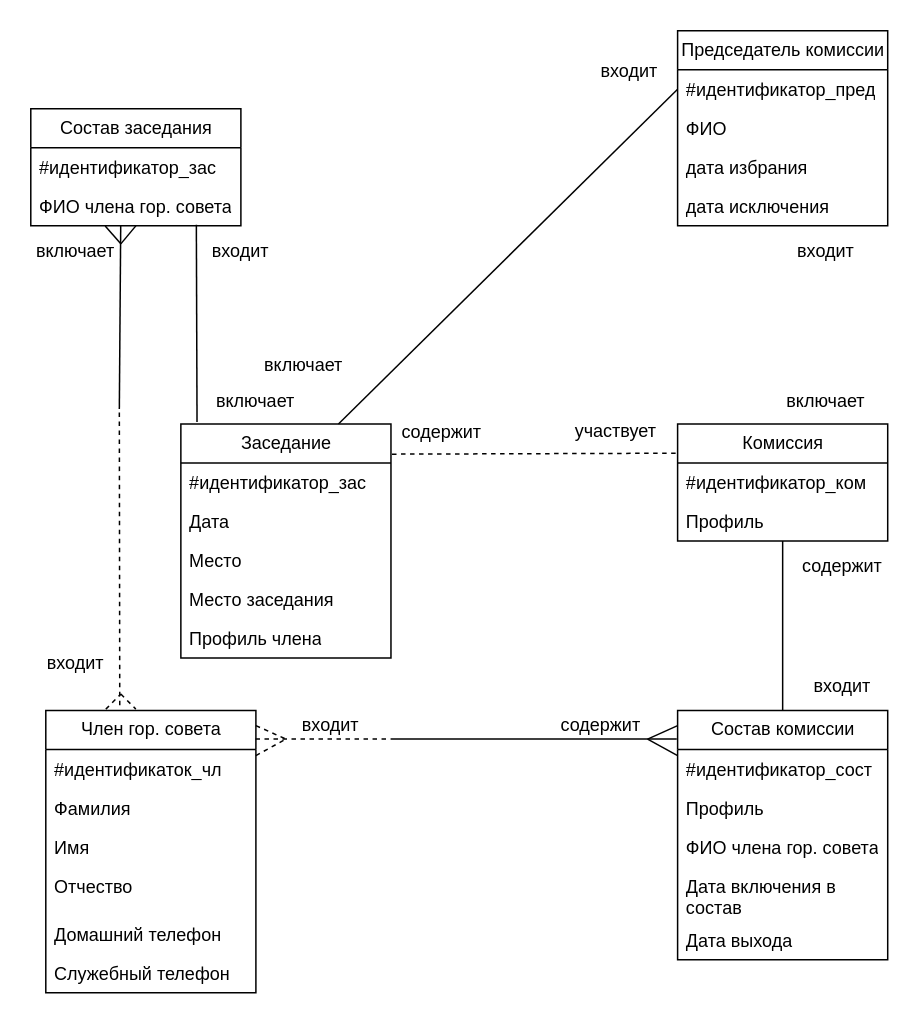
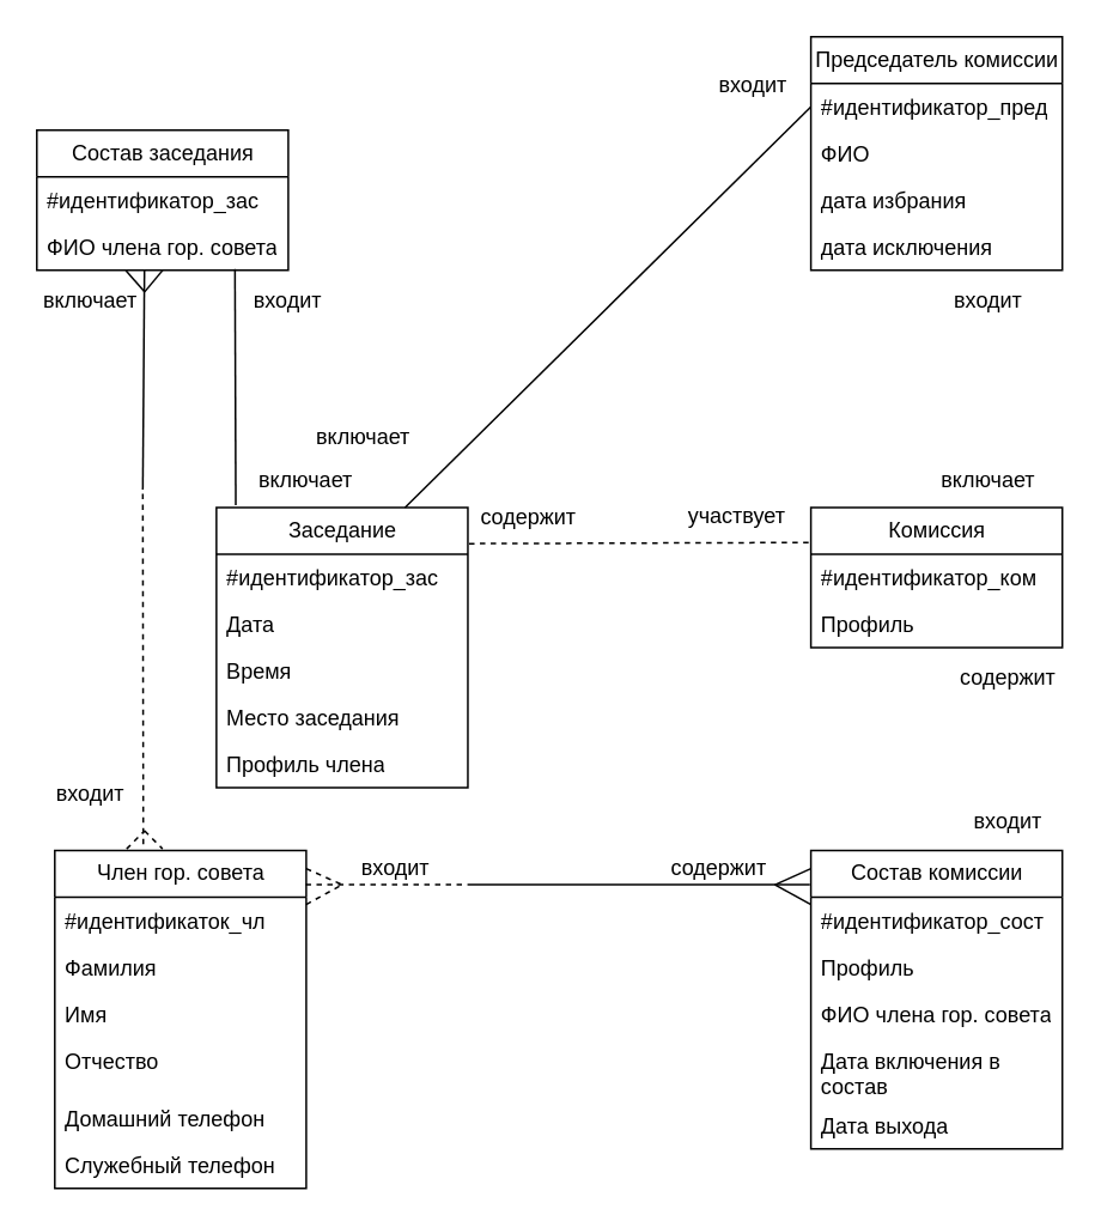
  <mxCell id="0" />
  <mxCell id="1" parent="0" />
  <mxCell id="2" value="Член гор. совета" style="swimlane;fontStyle=0;childLayout=stackLayout;horizontal=1;startSize=26;fillColor=none;horizontalStack=0;resizeParent=1;resizeParentMax=0;resizeLast=0;collapsible=1;marginBottom=0;html=1;" parent="1" vertex="1"><mxGeometry x="30" y="473" width="140" height="188" as="geometry" /></mxCell>
  <mxCell id="3" value="#идентификаток_чл" style="text;strokeColor=none;fillColor=none;align=left;verticalAlign=top;spacingLeft=4;spacingRight=4;overflow=hidden;rotatable=0;points=[[0,0.5],[1,0.5]];portConstraint=eastwest;whiteSpace=wrap;html=1;" parent="2" vertex="1"><mxGeometry y="26" width="140" height="26" as="geometry" /></mxCell>
  <mxCell id="4" value="Фамилия" style="text;strokeColor=none;fillColor=none;align=left;verticalAlign=top;spacingLeft=4;spacingRight=4;overflow=hidden;rotatable=0;points=[[0,0.5],[1,0.5]];portConstraint=eastwest;whiteSpace=wrap;html=1;" parent="2" vertex="1"><mxGeometry y="52" width="140" height="26" as="geometry" /></mxCell>
  <mxCell id="5" value="Имя" style="text;strokeColor=none;fillColor=none;align=left;verticalAlign=top;spacingLeft=4;spacingRight=4;overflow=hidden;rotatable=0;points=[[0,0.5],[1,0.5]];portConstraint=eastwest;whiteSpace=wrap;html=1;" parent="2" vertex="1"><mxGeometry y="78" width="140" height="26" as="geometry" /></mxCell>
  <mxCell id="6" value="Отчество" style="text;strokeColor=none;fillColor=none;align=left;verticalAlign=top;spacingLeft=4;spacingRight=4;overflow=hidden;rotatable=0;points=[[0,0.5],[1,0.5]];portConstraint=eastwest;whiteSpace=wrap;html=1;" parent="2" vertex="1"><mxGeometry y="104" width="140" height="32" as="geometry" /></mxCell>
  <mxCell id="7" value="Домашний телефон" style="text;strokeColor=none;fillColor=none;align=left;verticalAlign=top;spacingLeft=4;spacingRight=4;overflow=hidden;rotatable=0;points=[[0,0.5],[1,0.5]];portConstraint=eastwest;whiteSpace=wrap;html=1;" parent="2" vertex="1"><mxGeometry y="136" width="140" height="26" as="geometry" /></mxCell>
  <mxCell id="8" value="Служебный телефон" style="text;strokeColor=none;fillColor=none;align=left;verticalAlign=top;spacingLeft=4;spacingRight=4;overflow=hidden;rotatable=0;points=[[0,0.5],[1,0.5]];portConstraint=eastwest;whiteSpace=wrap;html=1;" parent="2" vertex="1"><mxGeometry y="162" width="140" height="26" as="geometry" /></mxCell>
  <mxCell id="9" value="Комиссия" style="swimlane;fontStyle=0;childLayout=stackLayout;horizontal=1;startSize=26;fillColor=none;horizontalStack=0;resizeParent=1;resizeParentMax=0;resizeLast=0;collapsible=1;marginBottom=0;html=1;" parent="1" vertex="1"><mxGeometry x="451" y="282" width="140" height="78" as="geometry" /></mxCell>
  <mxCell id="10" value="#идентификатор_ком" style="text;strokeColor=none;fillColor=none;align=left;verticalAlign=top;spacingLeft=4;spacingRight=4;overflow=hidden;rotatable=0;points=[[0,0.5],[1,0.5]];portConstraint=eastwest;whiteSpace=wrap;html=1;" parent="9" vertex="1"><mxGeometry y="26" width="140" height="26" as="geometry" /></mxCell>
  <mxCell id="11" value="Профиль" style="text;strokeColor=none;fillColor=none;align=left;verticalAlign=top;spacingLeft=4;spacingRight=4;overflow=hidden;rotatable=0;points=[[0,0.5],[1,0.5]];portConstraint=eastwest;whiteSpace=wrap;html=1;" parent="9" vertex="1"><mxGeometry y="52" width="140" height="26" as="geometry" /></mxCell>
  <mxCell id="12" value="Председатель комиссии" style="swimlane;fontStyle=0;childLayout=stackLayout;horizontal=1;startSize=26;fillColor=none;horizontalStack=0;resizeParent=1;resizeParentMax=0;resizeLast=0;collapsible=1;marginBottom=0;html=1;" parent="1" vertex="1"><mxGeometry x="451" y="20" width="140" height="130" as="geometry" /></mxCell>
  <mxCell id="13" value="#идентификатор_пред" style="text;strokeColor=none;fillColor=none;align=left;verticalAlign=top;spacingLeft=4;spacingRight=4;overflow=hidden;rotatable=0;points=[[0,0.5],[1,0.5]];portConstraint=eastwest;whiteSpace=wrap;html=1;" parent="12" vertex="1"><mxGeometry y="26" width="140" height="26" as="geometry" /></mxCell>
  <mxCell id="14" value="ФИО" style="text;strokeColor=none;fillColor=none;align=left;verticalAlign=top;spacingLeft=4;spacingRight=4;overflow=hidden;rotatable=0;points=[[0,0.5],[1,0.5]];portConstraint=eastwest;whiteSpace=wrap;html=1;" parent="12" vertex="1"><mxGeometry y="52" width="140" height="26" as="geometry" /></mxCell>
  <mxCell id="15" value="дата избрания" style="text;strokeColor=none;fillColor=none;align=left;verticalAlign=top;spacingLeft=4;spacingRight=4;overflow=hidden;rotatable=0;points=[[0,0.5],[1,0.5]];portConstraint=eastwest;whiteSpace=wrap;html=1;" parent="12" vertex="1"><mxGeometry y="78" width="140" height="26" as="geometry" /></mxCell>
  <mxCell id="16" value="дата исключения" style="text;strokeColor=none;fillColor=none;align=left;verticalAlign=top;spacingLeft=4;spacingRight=4;overflow=hidden;rotatable=0;points=[[0,0.5],[1,0.5]];portConstraint=eastwest;whiteSpace=wrap;html=1;" parent="12" vertex="1"><mxGeometry y="104" width="140" height="26" as="geometry" /></mxCell>
  <mxCell id="17" value="Заседание" style="swimlane;fontStyle=0;childLayout=stackLayout;horizontal=1;startSize=26;fillColor=none;horizontalStack=0;resizeParent=1;resizeParentMax=0;resizeLast=0;collapsible=1;marginBottom=0;html=1;" parent="1" vertex="1"><mxGeometry x="120" y="282" width="140" height="156" as="geometry" /></mxCell>
  <mxCell id="18" value="#идентификатор_зас" style="text;strokeColor=none;fillColor=none;align=left;verticalAlign=top;spacingLeft=4;spacingRight=4;overflow=hidden;rotatable=0;points=[[0,0.5],[1,0.5]];portConstraint=eastwest;whiteSpace=wrap;html=1;" parent="17" vertex="1"><mxGeometry y="26" width="140" height="26" as="geometry" /></mxCell>
  <mxCell id="19" value="Дата" style="text;strokeColor=none;fillColor=none;align=left;verticalAlign=top;spacingLeft=4;spacingRight=4;overflow=hidden;rotatable=0;points=[[0,0.5],[1,0.5]];portConstraint=eastwest;whiteSpace=wrap;html=1;" parent="17" vertex="1"><mxGeometry y="52" width="140" height="26" as="geometry" /></mxCell>
- <mxCell id="20" value="Место" style="text;strokeColor=none;fillColor=none;align=left;verticalAlign=top;spacingLeft=4;spacingRight=4;overflow=hidden;rotatable=0;points=[[0,0.5],[1,0.5]];portConstraint=eastwest;whiteSpace=wrap;html=1;" parent="17" vertex="1"><mxGeometry y="78" width="140" height="26" as="geometry" /></mxCell>
+ <mxCell id="20" value="Время" style="text;strokeColor=none;fillColor=none;align=left;verticalAlign=top;spacingLeft=4;spacingRight=4;overflow=hidden;rotatable=0;points=[[0,0.5],[1,0.5]];portConstraint=eastwest;whiteSpace=wrap;html=1;" parent="17" vertex="1"><mxGeometry y="78" width="140" height="26" as="geometry" /></mxCell>
  <mxCell id="21" value="Место заседания" style="text;strokeColor=none;fillColor=none;align=left;verticalAlign=top;spacingLeft=4;spacingRight=4;overflow=hidden;rotatable=0;points=[[0,0.5],[1,0.5]];portConstraint=eastwest;whiteSpace=wrap;html=1;" parent="17" vertex="1"><mxGeometry y="104" width="140" height="26" as="geometry" /></mxCell>
  <mxCell id="22" value="Профиль члена" style="text;strokeColor=none;fillColor=none;align=left;verticalAlign=top;spacingLeft=4;spacingRight=4;overflow=hidden;rotatable=0;points=[[0,0.5],[1,0.5]];portConstraint=eastwest;whiteSpace=wrap;html=1;" parent="17" vertex="1"><mxGeometry y="130" width="140" height="26" as="geometry" /></mxCell>
  <mxCell id="23" value="Состав комиссии" style="swimlane;fontStyle=0;childLayout=stackLayout;horizontal=1;startSize=26;fillColor=none;horizontalStack=0;resizeParent=1;resizeParentMax=0;resizeLast=0;collapsible=1;marginBottom=0;html=1;" parent="1" vertex="1"><mxGeometry x="451" y="473" width="140" height="166" as="geometry" /></mxCell>
  <mxCell id="24" value="#идентификатор_сост" style="text;strokeColor=none;fillColor=none;align=left;verticalAlign=top;spacingLeft=4;spacingRight=4;overflow=hidden;rotatable=0;points=[[0,0.5],[1,0.5]];portConstraint=eastwest;whiteSpace=wrap;html=1;" parent="23" vertex="1"><mxGeometry y="26" width="140" height="26" as="geometry" /></mxCell>
  <mxCell id="25" value="Профиль" style="text;strokeColor=none;fillColor=none;align=left;verticalAlign=top;spacingLeft=4;spacingRight=4;overflow=hidden;rotatable=0;points=[[0,0.5],[1,0.5]];portConstraint=eastwest;whiteSpace=wrap;html=1;" parent="23" vertex="1"><mxGeometry y="52" width="140" height="26" as="geometry" /></mxCell>
  <mxCell id="26" value="ФИО члена гор. совета" style="text;strokeColor=none;fillColor=none;align=left;verticalAlign=top;spacingLeft=4;spacingRight=4;overflow=hidden;rotatable=0;points=[[0,0.5],[1,0.5]];portConstraint=eastwest;whiteSpace=wrap;html=1;" parent="23" vertex="1"><mxGeometry y="78" width="140" height="26" as="geometry" /></mxCell>
  <mxCell id="27" value="Дата включения в состав" style="text;strokeColor=none;fillColor=none;align=left;verticalAlign=top;spacingLeft=4;spacingRight=4;overflow=hidden;rotatable=0;points=[[0,0.5],[1,0.5]];portConstraint=eastwest;whiteSpace=wrap;html=1;" parent="23" vertex="1"><mxGeometry y="104" width="140" height="36" as="geometry" /></mxCell>
  <mxCell id="28" value="Дата выхода" style="text;strokeColor=none;fillColor=none;align=left;verticalAlign=top;spacingLeft=4;spacingRight=4;overflow=hidden;rotatable=0;points=[[0,0.5],[1,0.5]];portConstraint=eastwest;whiteSpace=wrap;html=1;" parent="23" vertex="1"><mxGeometry y="140" width="140" height="26" as="geometry" /></mxCell>
  <mxCell id="29" value="" style="endArrow=none;dashed=1;html=1;rounded=0;exitX=0.998;exitY=0.101;exitDx=0;exitDy=0;exitPerimeter=0;" parent="1" source="2" edge="1"><mxGeometry width="50" height="50" relative="1" as="geometry"><mxPoint x="200" y="573" as="sourcePoint" /><mxPoint x="260" y="492" as="targetPoint" /></mxGeometry></mxCell>
  <mxCell id="30" value="" style="endArrow=none;html=1;rounded=0;" parent="1" edge="1"><mxGeometry width="50" height="50" relative="1" as="geometry"><mxPoint x="431" y="492" as="sourcePoint" /><mxPoint x="451" y="503" as="targetPoint" /></mxGeometry></mxCell>
  <mxCell id="31" value="" style="endArrow=none;html=1;rounded=0;" parent="1" edge="1"><mxGeometry width="50" height="50" relative="1" as="geometry"><mxPoint x="431" y="492" as="sourcePoint" /><mxPoint x="451" y="483" as="targetPoint" /></mxGeometry></mxCell>
  <mxCell id="32" value="входит" style="text;html=1;strokeColor=none;fillColor=none;align=center;verticalAlign=middle;whiteSpace=wrap;rounded=0;" parent="1" vertex="1"><mxGeometry x="190" y="478.5" width="60" height="9" as="geometry" /></mxCell>
  <mxCell id="33" value="Состав заседания" style="swimlane;fontStyle=0;childLayout=stackLayout;horizontal=1;startSize=26;fillColor=none;horizontalStack=0;resizeParent=1;resizeParentMax=0;resizeLast=0;collapsible=1;marginBottom=0;html=1;" parent="1" vertex="1"><mxGeometry x="20" y="72" width="140" height="78" as="geometry" /></mxCell>
  <mxCell id="34" value="#идентификатор_зас&lt;br&gt;" style="text;strokeColor=none;fillColor=none;align=left;verticalAlign=top;spacingLeft=4;spacingRight=4;overflow=hidden;rotatable=0;points=[[0,0.5],[1,0.5]];portConstraint=eastwest;whiteSpace=wrap;html=1;" parent="33" vertex="1"><mxGeometry y="26" width="140" height="26" as="geometry" /></mxCell>
  <mxCell id="35" value="ФИО члена гор. совета" style="text;strokeColor=none;fillColor=none;align=left;verticalAlign=top;spacingLeft=4;spacingRight=4;overflow=hidden;rotatable=0;points=[[0,0.5],[1,0.5]];portConstraint=eastwest;whiteSpace=wrap;html=1;" parent="33" vertex="1"><mxGeometry y="52" width="140" height="26" as="geometry" /></mxCell>
  <mxCell id="36" value="содержит" style="text;html=1;strokeColor=none;fillColor=none;align=center;verticalAlign=middle;whiteSpace=wrap;rounded=0;" parent="1" vertex="1"><mxGeometry x="370" y="478.5" width="60" height="9" as="geometry" /></mxCell>
  <mxCell id="37" value="" style="endArrow=none;dashed=1;html=1;rounded=0;" parent="1" edge="1"><mxGeometry width="50" height="50" relative="1" as="geometry"><mxPoint x="170" y="503" as="sourcePoint" /><mxPoint x="190" y="492" as="targetPoint" /></mxGeometry></mxCell>
  <mxCell id="38" value="" style="endArrow=none;dashed=1;html=1;rounded=0;exitX=1.001;exitY=0.015;exitDx=0;exitDy=0;exitPerimeter=0;" parent="1" edge="1"><mxGeometry width="50" height="50" relative="1" as="geometry"><mxPoint x="170" y="483" as="sourcePoint" /><mxPoint x="190" y="492" as="targetPoint" /></mxGeometry></mxCell>
- <mxCell id="39" value="" style="endArrow=none;html=1;rounded=0;exitX=0.5;exitY=0;exitDx=0;exitDy=0;entryX=0.5;entryY=1;entryDx=0;entryDy=0;" parent="1" source="23" target="9" edge="1"><mxGeometry width="50" height="50" relative="1" as="geometry"><mxPoint x="491" y="432" as="sourcePoint" /><mxPoint x="521" y="352" as="targetPoint" /></mxGeometry></mxCell>
  <mxCell id="40" value="входит" style="text;html=1;strokeColor=none;fillColor=none;align=center;verticalAlign=middle;whiteSpace=wrap;rounded=0;" parent="1" vertex="1"><mxGeometry x="531" y="452" width="60" height="9" as="geometry" /></mxCell>
  <mxCell id="41" value="содержит" style="text;html=1;strokeColor=none;fillColor=none;align=center;verticalAlign=middle;whiteSpace=wrap;rounded=0;" parent="1" vertex="1"><mxGeometry x="531" y="372" width="60" height="9" as="geometry" /></mxCell>
  <mxCell id="42" value="" style="endArrow=none;html=1;rounded=0;entryX=-0.004;entryY=0.114;entryDx=0;entryDy=0;entryPerimeter=0;" parent="1" target="23" edge="1"><mxGeometry width="50" height="50" relative="1" as="geometry"><mxPoint x="260" y="492" as="sourcePoint" /><mxPoint x="310" y="412" as="targetPoint" /></mxGeometry></mxCell>
  <mxCell id="43" value="" style="endArrow=none;html=1;rounded=0;entryX=0;entryY=0.25;entryDx=0;entryDy=0;exitX=1.005;exitY=0.129;exitDx=0;exitDy=0;exitPerimeter=0;dashed=1;" parent="1" source="17" target="9" edge="1"><mxGeometry width="50" height="50" relative="1" as="geometry"><mxPoint x="290" y="332" as="sourcePoint" /><mxPoint x="340" y="282" as="targetPoint" /></mxGeometry></mxCell>
  <mxCell id="44" value="участвует" style="text;html=1;strokeColor=none;fillColor=none;align=center;verticalAlign=middle;whiteSpace=wrap;rounded=0;" parent="1" vertex="1"><mxGeometry x="380" y="282" width="60" height="10" as="geometry" /></mxCell>
  <mxCell id="45" value="содержит" style="text;html=1;strokeColor=none;fillColor=none;align=center;verticalAlign=middle;whiteSpace=wrap;rounded=0;" parent="1" vertex="1"><mxGeometry x="264" y="283" width="60" height="9" as="geometry" /></mxCell>
  <mxCell id="46" value="" style="endArrow=none;html=1;rounded=0;entryX=0.788;entryY=0.974;entryDx=0;entryDy=0;entryPerimeter=0;exitX=0.077;exitY=-0.008;exitDx=0;exitDy=0;exitPerimeter=0;" parent="1" source="17" target="35" edge="1"><mxGeometry width="50" height="50" relative="1" as="geometry"><mxPoint x="110" y="242" as="sourcePoint" /><mxPoint x="160" y="192" as="targetPoint" /></mxGeometry></mxCell>
  <mxCell id="47" value="включает" style="text;html=1;strokeColor=none;fillColor=none;align=center;verticalAlign=middle;whiteSpace=wrap;rounded=0;" parent="1" vertex="1"><mxGeometry x="520" y="262" width="60" height="10" as="geometry" /></mxCell>
  <mxCell id="48" value="входит" style="text;html=1;strokeColor=none;fillColor=none;align=center;verticalAlign=middle;whiteSpace=wrap;rounded=0;" parent="1" vertex="1"><mxGeometry x="520" y="162" width="60" height="10" as="geometry" /></mxCell>
  <mxCell id="49" value="" style="endArrow=none;dashed=1;html=1;rounded=0;exitX=0.352;exitY=-0.019;exitDx=0;exitDy=0;exitPerimeter=0;" parent="1" source="2" edge="1"><mxGeometry width="50" height="50" relative="1" as="geometry"><mxPoint x="30" y="272" as="sourcePoint" /><mxPoint x="79" y="272" as="targetPoint" /></mxGeometry></mxCell>
  <mxCell id="50" value="" style="endArrow=none;html=1;rounded=0;entryX=0.428;entryY=0.995;entryDx=0;entryDy=0;entryPerimeter=0;" parent="1" target="35" edge="1"><mxGeometry width="50" height="50" relative="1" as="geometry"><mxPoint x="79" y="272" as="sourcePoint" /><mxPoint x="80" y="152" as="targetPoint" /></mxGeometry></mxCell>
  <mxCell id="51" value="" style="endArrow=none;html=1;rounded=0;entryX=0.354;entryY=1.005;entryDx=0;entryDy=0;entryPerimeter=0;" parent="1" target="35" edge="1"><mxGeometry width="50" height="50" relative="1" as="geometry"><mxPoint x="80" y="162" as="sourcePoint" /><mxPoint x="70" y="152" as="targetPoint" /></mxGeometry></mxCell>
  <mxCell id="52" value="" style="endArrow=none;html=1;rounded=0;entryX=0.5;entryY=1;entryDx=0;entryDy=0;" parent="1" target="33" edge="1"><mxGeometry width="50" height="50" relative="1" as="geometry"><mxPoint x="80" y="162" as="sourcePoint" /><mxPoint x="120" y="152" as="targetPoint" /></mxGeometry></mxCell>
  <mxCell id="53" value="входит" style="text;html=1;strokeColor=none;fillColor=none;align=center;verticalAlign=middle;whiteSpace=wrap;rounded=0;" parent="1" vertex="1"><mxGeometry x="20" y="432" width="60" height="20" as="geometry" /></mxCell>
  <mxCell id="54" value="включает" style="text;html=1;strokeColor=none;fillColor=none;align=center;verticalAlign=middle;whiteSpace=wrap;rounded=0;" parent="1" vertex="1"><mxGeometry x="20" y="162" width="60" height="10" as="geometry" /></mxCell>
  <mxCell id="55" value="" style="endArrow=none;dashed=1;html=1;rounded=0;" parent="1" edge="1"><mxGeometry width="50" height="50" relative="1" as="geometry"><mxPoint x="70" y="472" as="sourcePoint" /><mxPoint x="80" y="462" as="targetPoint" /></mxGeometry></mxCell>
  <mxCell id="56" value="" style="endArrow=none;dashed=1;html=1;rounded=0;" parent="1" edge="1"><mxGeometry width="50" height="50" relative="1" as="geometry"><mxPoint x="80" y="462" as="sourcePoint" /><mxPoint x="90" y="472" as="targetPoint" /></mxGeometry></mxCell>
  <mxCell id="57" value="входит" style="text;html=1;strokeColor=none;fillColor=none;align=center;verticalAlign=middle;whiteSpace=wrap;rounded=0;" parent="1" vertex="1"><mxGeometry x="130" y="162" width="60" height="9" as="geometry" /></mxCell>
  <mxCell id="58" value="включает" style="text;html=1;strokeColor=none;fillColor=none;align=center;verticalAlign=middle;whiteSpace=wrap;rounded=0;" parent="1" vertex="1"><mxGeometry x="140" y="262" width="60" height="10" as="geometry" /></mxCell>
  <mxCell id="59" value="" style="endArrow=none;html=1;rounded=0;exitX=0.75;exitY=0;exitDx=0;exitDy=0;entryX=0;entryY=0.5;entryDx=0;entryDy=0;" edge="1" parent="1" source="17" target="13"><mxGeometry width="50" height="50" relative="1" as="geometry"><mxPoint x="248" y="230" as="sourcePoint" /><mxPoint x="441" y="83" as="targetPoint" /><Array as="points" /></mxGeometry></mxCell>
  <mxCell id="60" value="входит" style="text;html=1;strokeColor=none;fillColor=none;align=center;verticalAlign=middle;whiteSpace=wrap;rounded=0;" vertex="1" parent="1"><mxGeometry x="389" y="42" width="60" height="10" as="geometry" /></mxCell>
  <mxCell id="61" value="включает" style="text;html=1;strokeColor=none;fillColor=none;align=center;verticalAlign=middle;whiteSpace=wrap;rounded=0;" vertex="1" parent="1"><mxGeometry x="172" y="238" width="60" height="10" as="geometry" /></mxCell>
